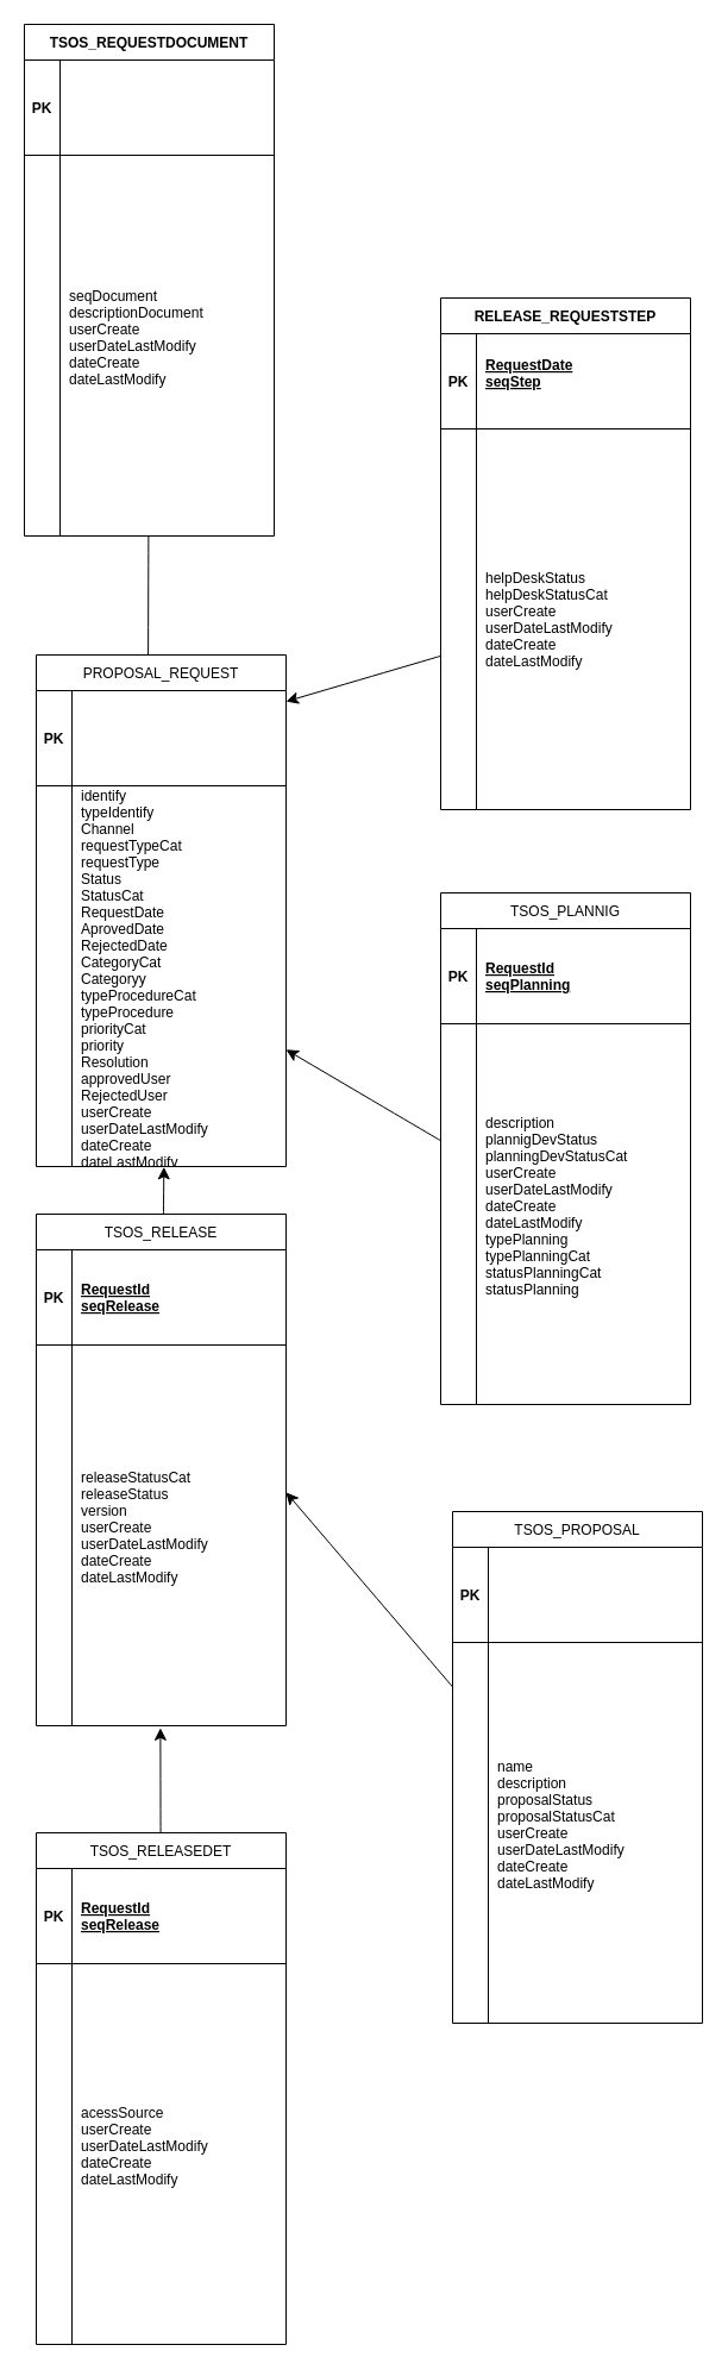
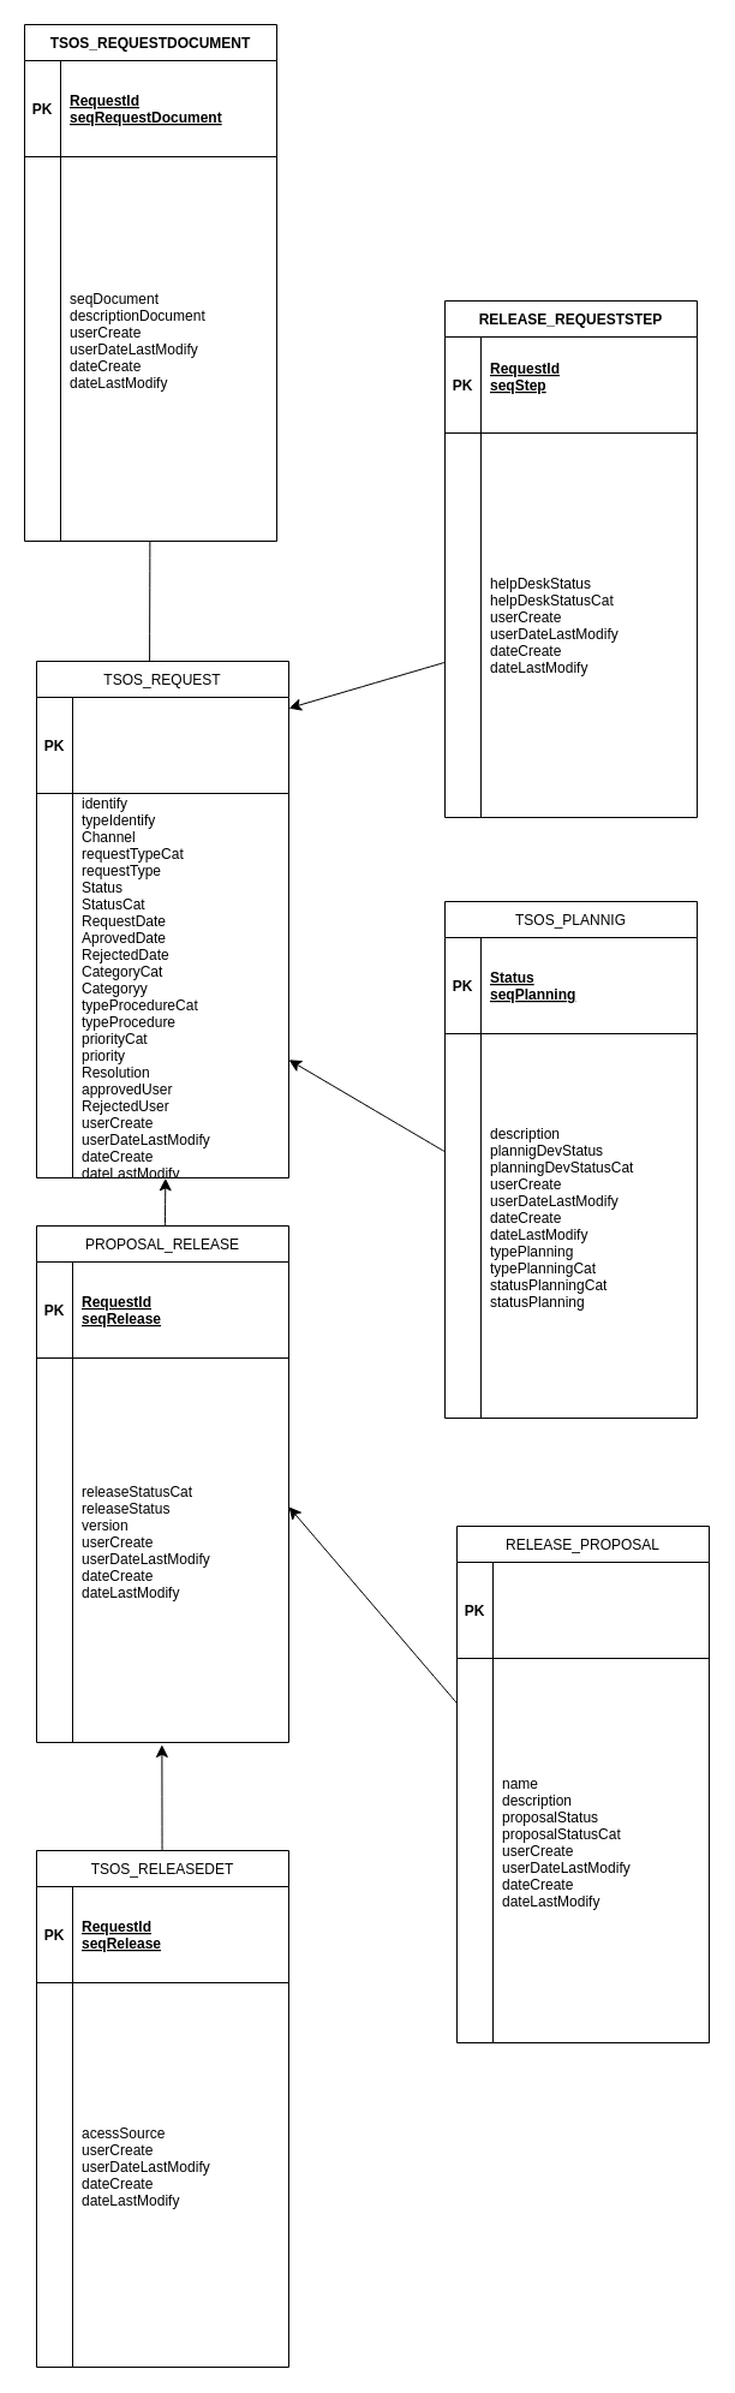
  <mxCell id="0" />
  <mxCell id="1" parent="0" />
- <mxCell id="2" value="PROPOSAL_REQUEST" style="shape=table;startSize=30;container=1;collapsible=1;childLayout=tableLayout;fixedRows=1;rowLines=0;fontStyle=0;align=center;resizeLast=1;" parent="1" vertex="1"><mxGeometry x="30" y="550" width="210" height="430" as="geometry" /></mxCell>
+ <mxCell id="2" value="TSOS_REQUEST" style="shape=table;startSize=30;container=1;collapsible=1;childLayout=tableLayout;fixedRows=1;rowLines=0;fontStyle=0;align=center;resizeLast=1;" parent="1" vertex="1"><mxGeometry x="30" y="550" width="210" height="430" as="geometry" /></mxCell>
  <mxCell id="3" value="" style="shape=partialRectangle;collapsible=0;dropTarget=0;pointerEvents=0;fillColor=none;points=[[0,0.5],[1,0.5]];portConstraint=eastwest;top=0;left=0;right=0;bottom=1;" parent="2" vertex="1"><mxGeometry y="30" width="210" height="80" as="geometry" /></mxCell>
  <mxCell id="4" value="PK" style="shape=partialRectangle;overflow=hidden;connectable=0;fillColor=none;top=0;left=0;bottom=0;right=0;fontStyle=1;" parent="3" vertex="1"><mxGeometry width="30" height="80" as="geometry"><mxRectangle width="30" height="80" as="alternateBounds" /></mxGeometry></mxCell>
  <mxCell id="5" value="" style="shape=partialRectangle;collapsible=0;dropTarget=0;pointerEvents=0;fillColor=none;points=[[0,0.5],[1,0.5]];portConstraint=eastwest;top=0;left=0;right=0;bottom=0;" parent="2" vertex="1"><mxGeometry y="110" width="210" height="320" as="geometry" /></mxCell>
  <mxCell id="6" value="" style="shape=partialRectangle;overflow=hidden;connectable=0;fillColor=none;top=0;left=0;bottom=0;right=0;" parent="5" vertex="1"><mxGeometry width="30" height="320" as="geometry"><mxRectangle width="30" height="320" as="alternateBounds" /></mxGeometry></mxCell>
  <mxCell id="7" value="identify&#10;typeIdentify&#10;Channel&#10;requestTypeCat&#10;requestType&#10;Status&#10;StatusCat&#10;RequestDate&#10;AprovedDate&#10;RejectedDate&#10;CategoryCat&#10;Categoryy&#10;typeProcedureCat&#10;typeProcedure&#10;priorityCat&#10;priority&#10;Resolution&#10;approvedUser&#10;RejectedUser&#10;userCreate&#10;userDateLastModify&#10;dateCreate&#10;dateLastModify&#10;" style="shape=partialRectangle;overflow=hidden;connectable=0;fillColor=none;top=0;left=0;bottom=0;right=0;align=left;spacingLeft=6;" parent="5" vertex="1"><mxGeometry x="30" width="180" height="320" as="geometry"><mxRectangle width="180" height="320" as="alternateBounds" /></mxGeometry></mxCell>
  <mxCell id="8" value="TSOS_REQUESTDOCUMENT" style="shape=table;startSize=30;container=1;collapsible=1;childLayout=tableLayout;fixedRows=1;rowLines=0;fontStyle=1;align=center;resizeLast=1;" parent="1" vertex="1"><mxGeometry x="20" y="20" width="210" height="430" as="geometry" /></mxCell>
  <mxCell id="9" value="" style="shape=partialRectangle;collapsible=0;dropTarget=0;pointerEvents=0;fillColor=none;points=[[0,0.5],[1,0.5]];portConstraint=eastwest;top=0;left=0;right=0;bottom=1;" parent="8" vertex="1"><mxGeometry y="30" width="210" height="80" as="geometry" /></mxCell>
  <mxCell id="10" value="PK" style="shape=partialRectangle;overflow=hidden;connectable=0;fillColor=none;top=0;left=0;bottom=0;right=0;fontStyle=1;" parent="9" vertex="1"><mxGeometry width="30" height="80" as="geometry"><mxRectangle width="30" height="80" as="alternateBounds" /></mxGeometry></mxCell>
+ <mxCell id="11" value="RequestId&#10;seqRequestDocument" style="shape=partialRectangle;overflow=hidden;connectable=0;fillColor=none;top=0;left=0;bottom=0;right=0;align=left;spacingLeft=6;fontStyle=5;" parent="9" vertex="1"><mxGeometry x="30" width="180" height="80" as="geometry"><mxRectangle width="180" height="80" as="alternateBounds" /></mxGeometry></mxCell>
  <mxCell id="12" value="" style="shape=partialRectangle;collapsible=0;dropTarget=0;pointerEvents=0;fillColor=none;points=[[0,0.5],[1,0.5]];portConstraint=eastwest;top=0;left=0;right=0;bottom=0;" parent="8" vertex="1"><mxGeometry y="110" width="210" height="320" as="geometry" /></mxCell>
  <mxCell id="13" value="" style="shape=partialRectangle;overflow=hidden;connectable=0;fillColor=none;top=0;left=0;bottom=0;right=0;" parent="12" vertex="1"><mxGeometry width="30" height="320" as="geometry"><mxRectangle width="30" height="320" as="alternateBounds" /></mxGeometry></mxCell>
  <mxCell id="14" value="seqDocument&#10;descriptionDocument&#10;userCreate&#10;userDateLastModify&#10;dateCreate&#10;dateLastModify&#10;" style="shape=partialRectangle;overflow=hidden;connectable=0;fillColor=none;top=0;left=0;bottom=0;right=0;align=left;spacingLeft=6;" parent="12" vertex="1"><mxGeometry x="30" width="180" height="320" as="geometry"><mxRectangle width="180" height="320" as="alternateBounds" /></mxGeometry></mxCell>
  <mxCell id="15" value="RELEASE_REQUESTSTEP" style="shape=table;startSize=30;container=1;collapsible=1;childLayout=tableLayout;fixedRows=1;rowLines=0;fontStyle=1;align=center;resizeLast=1;" parent="1" vertex="1"><mxGeometry x="370" y="250" width="210" height="430" as="geometry" /></mxCell>
  <mxCell id="16" value="" style="shape=partialRectangle;collapsible=0;dropTarget=0;pointerEvents=0;fillColor=none;points=[[0,0.5],[1,0.5]];portConstraint=eastwest;top=0;left=0;right=0;bottom=1;" parent="15" vertex="1"><mxGeometry y="30" width="210" height="80" as="geometry" /></mxCell>
  <mxCell id="17" value="PK" style="shape=partialRectangle;overflow=hidden;connectable=0;fillColor=none;top=0;left=0;bottom=0;right=0;fontStyle=1;" parent="16" vertex="1"><mxGeometry width="30" height="80" as="geometry"><mxRectangle width="30" height="80" as="alternateBounds" /></mxGeometry></mxCell>
- <mxCell id="18" value="RequestDate&#10;seqStep&#10;" style="shape=partialRectangle;overflow=hidden;connectable=0;fillColor=none;top=0;left=0;bottom=0;right=0;align=left;spacingLeft=6;fontStyle=5;" parent="16" vertex="1"><mxGeometry x="30" width="180" height="80" as="geometry"><mxRectangle width="180" height="80" as="alternateBounds" /></mxGeometry></mxCell>
+ <mxCell id="18" value="RequestId&#10;seqStep&#10;" style="shape=partialRectangle;overflow=hidden;connectable=0;fillColor=none;top=0;left=0;bottom=0;right=0;align=left;spacingLeft=6;fontStyle=5;" parent="16" vertex="1"><mxGeometry x="30" width="180" height="80" as="geometry"><mxRectangle width="180" height="80" as="alternateBounds" /></mxGeometry></mxCell>
  <mxCell id="19" value="" style="shape=partialRectangle;collapsible=0;dropTarget=0;pointerEvents=0;fillColor=none;points=[[0,0.5],[1,0.5]];portConstraint=eastwest;top=0;left=0;right=0;bottom=0;" parent="15" vertex="1"><mxGeometry y="110" width="210" height="320" as="geometry" /></mxCell>
  <mxCell id="20" value="" style="shape=partialRectangle;overflow=hidden;connectable=0;fillColor=none;top=0;left=0;bottom=0;right=0;" parent="19" vertex="1"><mxGeometry width="30" height="320" as="geometry"><mxRectangle width="30" height="320" as="alternateBounds" /></mxGeometry></mxCell>
  <mxCell id="21" value="&#10;helpDeskStatus&#10;helpDeskStatusCat&#10;userCreate&#10;userDateLastModify&#10;dateCreate&#10;dateLastModify&#10;" style="shape=partialRectangle;overflow=hidden;connectable=0;fillColor=none;top=0;left=0;bottom=0;right=0;align=left;spacingLeft=6;" parent="19" vertex="1"><mxGeometry x="30" width="180" height="320" as="geometry"><mxRectangle width="180" height="320" as="alternateBounds" /></mxGeometry></mxCell>
- <mxCell id="22" value="TSOS_RELEASE" style="shape=table;startSize=30;container=1;collapsible=1;childLayout=tableLayout;fixedRows=1;rowLines=0;fontStyle=0;align=center;resizeLast=1;" parent="1" vertex="1"><mxGeometry x="30" y="1020" width="210" height="430" as="geometry" /></mxCell>
+ <mxCell id="22" value="PROPOSAL_RELEASE" style="shape=table;startSize=30;container=1;collapsible=1;childLayout=tableLayout;fixedRows=1;rowLines=0;fontStyle=0;align=center;resizeLast=1;" parent="1" vertex="1"><mxGeometry x="30" y="1020" width="210" height="430" as="geometry" /></mxCell>
  <mxCell id="23" value="" style="shape=partialRectangle;collapsible=0;dropTarget=0;pointerEvents=0;fillColor=none;points=[[0,0.5],[1,0.5]];portConstraint=eastwest;top=0;left=0;right=0;bottom=1;" parent="22" vertex="1"><mxGeometry y="30" width="210" height="80" as="geometry" /></mxCell>
  <mxCell id="24" value="PK" style="shape=partialRectangle;overflow=hidden;connectable=0;fillColor=none;top=0;left=0;bottom=0;right=0;fontStyle=1;" parent="23" vertex="1"><mxGeometry width="30" height="80" as="geometry"><mxRectangle width="30" height="80" as="alternateBounds" /></mxGeometry></mxCell>
  <mxCell id="25" value="RequestId&#10;seqRelease" style="shape=partialRectangle;overflow=hidden;connectable=0;fillColor=none;top=0;left=0;bottom=0;right=0;align=left;spacingLeft=6;fontStyle=5;" parent="23" vertex="1"><mxGeometry x="30" width="180" height="80" as="geometry"><mxRectangle width="180" height="80" as="alternateBounds" /></mxGeometry></mxCell>
  <mxCell id="26" value="" style="shape=partialRectangle;collapsible=0;dropTarget=0;pointerEvents=0;fillColor=none;points=[[0,0.5],[1,0.5]];portConstraint=eastwest;top=0;left=0;right=0;bottom=0;" parent="22" vertex="1"><mxGeometry y="110" width="210" height="320" as="geometry" /></mxCell>
  <mxCell id="27" value="" style="shape=partialRectangle;overflow=hidden;connectable=0;fillColor=none;top=0;left=0;bottom=0;right=0;" parent="26" vertex="1"><mxGeometry width="30" height="320" as="geometry"><mxRectangle width="30" height="320" as="alternateBounds" /></mxGeometry></mxCell>
  <mxCell id="28" value="releaseStatusCat&#10;releaseStatus&#10;version&#10;userCreate&#10;userDateLastModify&#10;dateCreate&#10;dateLastModify&#10;" style="shape=partialRectangle;overflow=hidden;connectable=0;fillColor=none;top=0;left=0;bottom=0;right=0;align=left;spacingLeft=6;" parent="26" vertex="1"><mxGeometry x="30" width="180" height="320" as="geometry"><mxRectangle width="180" height="320" as="alternateBounds" /></mxGeometry></mxCell>
  <mxCell id="29" value="TSOS_PLANNIG" style="shape=table;startSize=30;container=1;collapsible=1;childLayout=tableLayout;fixedRows=1;rowLines=0;fontStyle=0;align=center;resizeLast=1;" parent="1" vertex="1"><mxGeometry x="370" y="750" width="210" height="430" as="geometry" /></mxCell>
  <mxCell id="30" value="" style="shape=partialRectangle;collapsible=0;dropTarget=0;pointerEvents=0;fillColor=none;points=[[0,0.5],[1,0.5]];portConstraint=eastwest;top=0;left=0;right=0;bottom=1;" parent="29" vertex="1"><mxGeometry y="30" width="210" height="80" as="geometry" /></mxCell>
  <mxCell id="31" value="PK" style="shape=partialRectangle;overflow=hidden;connectable=0;fillColor=none;top=0;left=0;bottom=0;right=0;fontStyle=1;" parent="30" vertex="1"><mxGeometry width="30" height="80" as="geometry"><mxRectangle width="30" height="80" as="alternateBounds" /></mxGeometry></mxCell>
- <mxCell id="32" value="RequestId&#10;seqPlanning" style="shape=partialRectangle;overflow=hidden;connectable=0;fillColor=none;top=0;left=0;bottom=0;right=0;align=left;spacingLeft=6;fontStyle=5;" parent="30" vertex="1"><mxGeometry x="30" width="180" height="80" as="geometry"><mxRectangle width="180" height="80" as="alternateBounds" /></mxGeometry></mxCell>
+ <mxCell id="32" value="Status&#10;seqPlanning" style="shape=partialRectangle;overflow=hidden;connectable=0;fillColor=none;top=0;left=0;bottom=0;right=0;align=left;spacingLeft=6;fontStyle=5;" parent="30" vertex="1"><mxGeometry x="30" width="180" height="80" as="geometry"><mxRectangle width="180" height="80" as="alternateBounds" /></mxGeometry></mxCell>
  <mxCell id="33" value="" style="shape=partialRectangle;collapsible=0;dropTarget=0;pointerEvents=0;fillColor=none;points=[[0,0.5],[1,0.5]];portConstraint=eastwest;top=0;left=0;right=0;bottom=0;" parent="29" vertex="1"><mxGeometry y="110" width="210" height="320" as="geometry" /></mxCell>
  <mxCell id="34" value="" style="shape=partialRectangle;overflow=hidden;connectable=0;fillColor=none;top=0;left=0;bottom=0;right=0;" parent="33" vertex="1"><mxGeometry width="30" height="320" as="geometry"><mxRectangle width="30" height="320" as="alternateBounds" /></mxGeometry></mxCell>
  <mxCell id="35" value="description&#10;plannigDevStatus&#10;planningDevStatusCat&#10;userCreate&#10;userDateLastModify&#10;dateCreate&#10;dateLastModify&#10;typePlanning&#10;typePlanningCat&#10;statusPlanningCat&#10;statusPlanning&#10;" style="shape=partialRectangle;overflow=hidden;connectable=0;fillColor=none;top=0;left=0;bottom=0;right=0;align=left;spacingLeft=6;" parent="33" vertex="1"><mxGeometry x="30" width="180" height="320" as="geometry"><mxRectangle width="180" height="320" as="alternateBounds" /></mxGeometry></mxCell>
  <mxCell id="36" value="TSOS_RELEASEDET" style="shape=table;startSize=30;container=1;collapsible=1;childLayout=tableLayout;fixedRows=1;rowLines=0;fontStyle=0;align=center;resizeLast=1;" parent="1" vertex="1"><mxGeometry x="30" y="1540" width="210" height="430" as="geometry" /></mxCell>
  <mxCell id="37" value="" style="shape=partialRectangle;collapsible=0;dropTarget=0;pointerEvents=0;fillColor=none;points=[[0,0.5],[1,0.5]];portConstraint=eastwest;top=0;left=0;right=0;bottom=1;" parent="36" vertex="1"><mxGeometry y="30" width="210" height="80" as="geometry" /></mxCell>
  <mxCell id="38" value="PK" style="shape=partialRectangle;overflow=hidden;connectable=0;fillColor=none;top=0;left=0;bottom=0;right=0;fontStyle=1;" parent="37" vertex="1"><mxGeometry width="30" height="80" as="geometry"><mxRectangle width="30" height="80" as="alternateBounds" /></mxGeometry></mxCell>
  <mxCell id="39" value="RequestId&#10;seqRelease" style="shape=partialRectangle;overflow=hidden;connectable=0;fillColor=none;top=0;left=0;bottom=0;right=0;align=left;spacingLeft=6;fontStyle=5;" parent="37" vertex="1"><mxGeometry x="30" width="180" height="80" as="geometry"><mxRectangle width="180" height="80" as="alternateBounds" /></mxGeometry></mxCell>
  <mxCell id="40" value="" style="shape=partialRectangle;collapsible=0;dropTarget=0;pointerEvents=0;fillColor=none;points=[[0,0.5],[1,0.5]];portConstraint=eastwest;top=0;left=0;right=0;bottom=0;" parent="36" vertex="1"><mxGeometry y="110" width="210" height="320" as="geometry" /></mxCell>
  <mxCell id="41" value="" style="shape=partialRectangle;overflow=hidden;connectable=0;fillColor=none;top=0;left=0;bottom=0;right=0;" parent="40" vertex="1"><mxGeometry width="30" height="320" as="geometry"><mxRectangle width="30" height="320" as="alternateBounds" /></mxGeometry></mxCell>
  <mxCell id="42" value="acessSource&#10;userCreate&#10;userDateLastModify&#10;dateCreate&#10;dateLastModify&#10;" style="shape=partialRectangle;overflow=hidden;connectable=0;fillColor=none;top=0;left=0;bottom=0;right=0;align=left;spacingLeft=6;" parent="40" vertex="1"><mxGeometry x="30" width="180" height="320" as="geometry"><mxRectangle width="180" height="320" as="alternateBounds" /></mxGeometry></mxCell>
- <mxCell id="43" value="TSOS_PROPOSAL" style="shape=table;startSize=30;container=1;collapsible=1;childLayout=tableLayout;fixedRows=1;rowLines=0;fontStyle=0;align=center;resizeLast=1;" parent="1" vertex="1"><mxGeometry x="380" y="1270" width="210" height="430" as="geometry" /></mxCell>
+ <mxCell id="43" value="RELEASE_PROPOSAL" style="shape=table;startSize=30;container=1;collapsible=1;childLayout=tableLayout;fixedRows=1;rowLines=0;fontStyle=0;align=center;resizeLast=1;" parent="1" vertex="1"><mxGeometry x="380" y="1270" width="210" height="430" as="geometry" /></mxCell>
  <mxCell id="44" value="" style="shape=partialRectangle;collapsible=0;dropTarget=0;pointerEvents=0;fillColor=none;points=[[0,0.5],[1,0.5]];portConstraint=eastwest;top=0;left=0;right=0;bottom=1;" parent="43" vertex="1"><mxGeometry y="30" width="210" height="80" as="geometry" /></mxCell>
  <mxCell id="45" value="PK" style="shape=partialRectangle;overflow=hidden;connectable=0;fillColor=none;top=0;left=0;bottom=0;right=0;fontStyle=1;" parent="44" vertex="1"><mxGeometry width="30" height="80" as="geometry"><mxRectangle width="30" height="80" as="alternateBounds" /></mxGeometry></mxCell>
  <mxCell id="46" value="" style="shape=partialRectangle;collapsible=0;dropTarget=0;pointerEvents=0;fillColor=none;points=[[0,0.5],[1,0.5]];portConstraint=eastwest;top=0;left=0;right=0;bottom=0;" parent="43" vertex="1"><mxGeometry y="110" width="210" height="320" as="geometry" /></mxCell>
  <mxCell id="47" value="" style="shape=partialRectangle;overflow=hidden;connectable=0;fillColor=none;top=0;left=0;bottom=0;right=0;" parent="46" vertex="1"><mxGeometry width="30" height="320" as="geometry"><mxRectangle width="30" height="320" as="alternateBounds" /></mxGeometry></mxCell>
  <mxCell id="48" value="name&#10;description&#10;proposalStatus&#10;proposalStatusCat&#10;userCreate&#10;userDateLastModify&#10;dateCreate&#10;dateLastModify&#10;" style="shape=partialRectangle;overflow=hidden;connectable=0;fillColor=none;top=0;left=0;bottom=0;right=0;align=left;spacingLeft=6;" parent="46" vertex="1"><mxGeometry x="30" width="180" height="320" as="geometry"><mxRectangle width="180" height="320" as="alternateBounds" /></mxGeometry></mxCell>
  <mxCell id="49" style="edgeStyle=none;curved=1;rounded=0;orthogonalLoop=1;jettySize=auto;html=1;entryX=0.448;entryY=0.001;entryDx=0;entryDy=0;entryPerimeter=0;fontSize=12;startSize=8;endSize=8;endArrow=none;" edge="1" parent="1" source="8" target="2"><mxGeometry relative="1" as="geometry" /></mxCell>
  <mxCell id="50" style="edgeStyle=none;curved=1;rounded=0;orthogonalLoop=1;jettySize=auto;html=1;fontSize=12;startSize=8;endSize=8;" edge="1" parent="1" source="19" target="3"><mxGeometry relative="1" as="geometry" /></mxCell>
  <mxCell id="51" style="edgeStyle=none;curved=1;rounded=0;orthogonalLoop=1;jettySize=auto;html=1;fontSize=12;startSize=8;endSize=8;" edge="1" parent="1" source="33" target="5"><mxGeometry relative="1" as="geometry" /></mxCell>
  <mxCell id="52" style="edgeStyle=none;curved=1;rounded=0;orthogonalLoop=1;jettySize=auto;html=1;entryX=0.511;entryY=1.001;entryDx=0;entryDy=0;entryPerimeter=0;fontSize=12;startSize=8;endSize=8;" edge="1" parent="1" source="22" target="5"><mxGeometry relative="1" as="geometry" /></mxCell>
  <mxCell id="53" style="edgeStyle=none;curved=1;rounded=0;orthogonalLoop=1;jettySize=auto;html=1;entryX=0.497;entryY=1.006;entryDx=0;entryDy=0;entryPerimeter=0;fontSize=12;startSize=8;endSize=8;" edge="1" parent="1" source="36" target="26"><mxGeometry relative="1" as="geometry" /></mxCell>
  <mxCell id="54" style="edgeStyle=none;curved=1;rounded=0;orthogonalLoop=1;jettySize=auto;html=1;entryX=1;entryY=0.387;entryDx=0;entryDy=0;entryPerimeter=0;fontSize=12;startSize=8;endSize=8;" edge="1" parent="1" source="46" target="26"><mxGeometry relative="1" as="geometry" /></mxCell>
